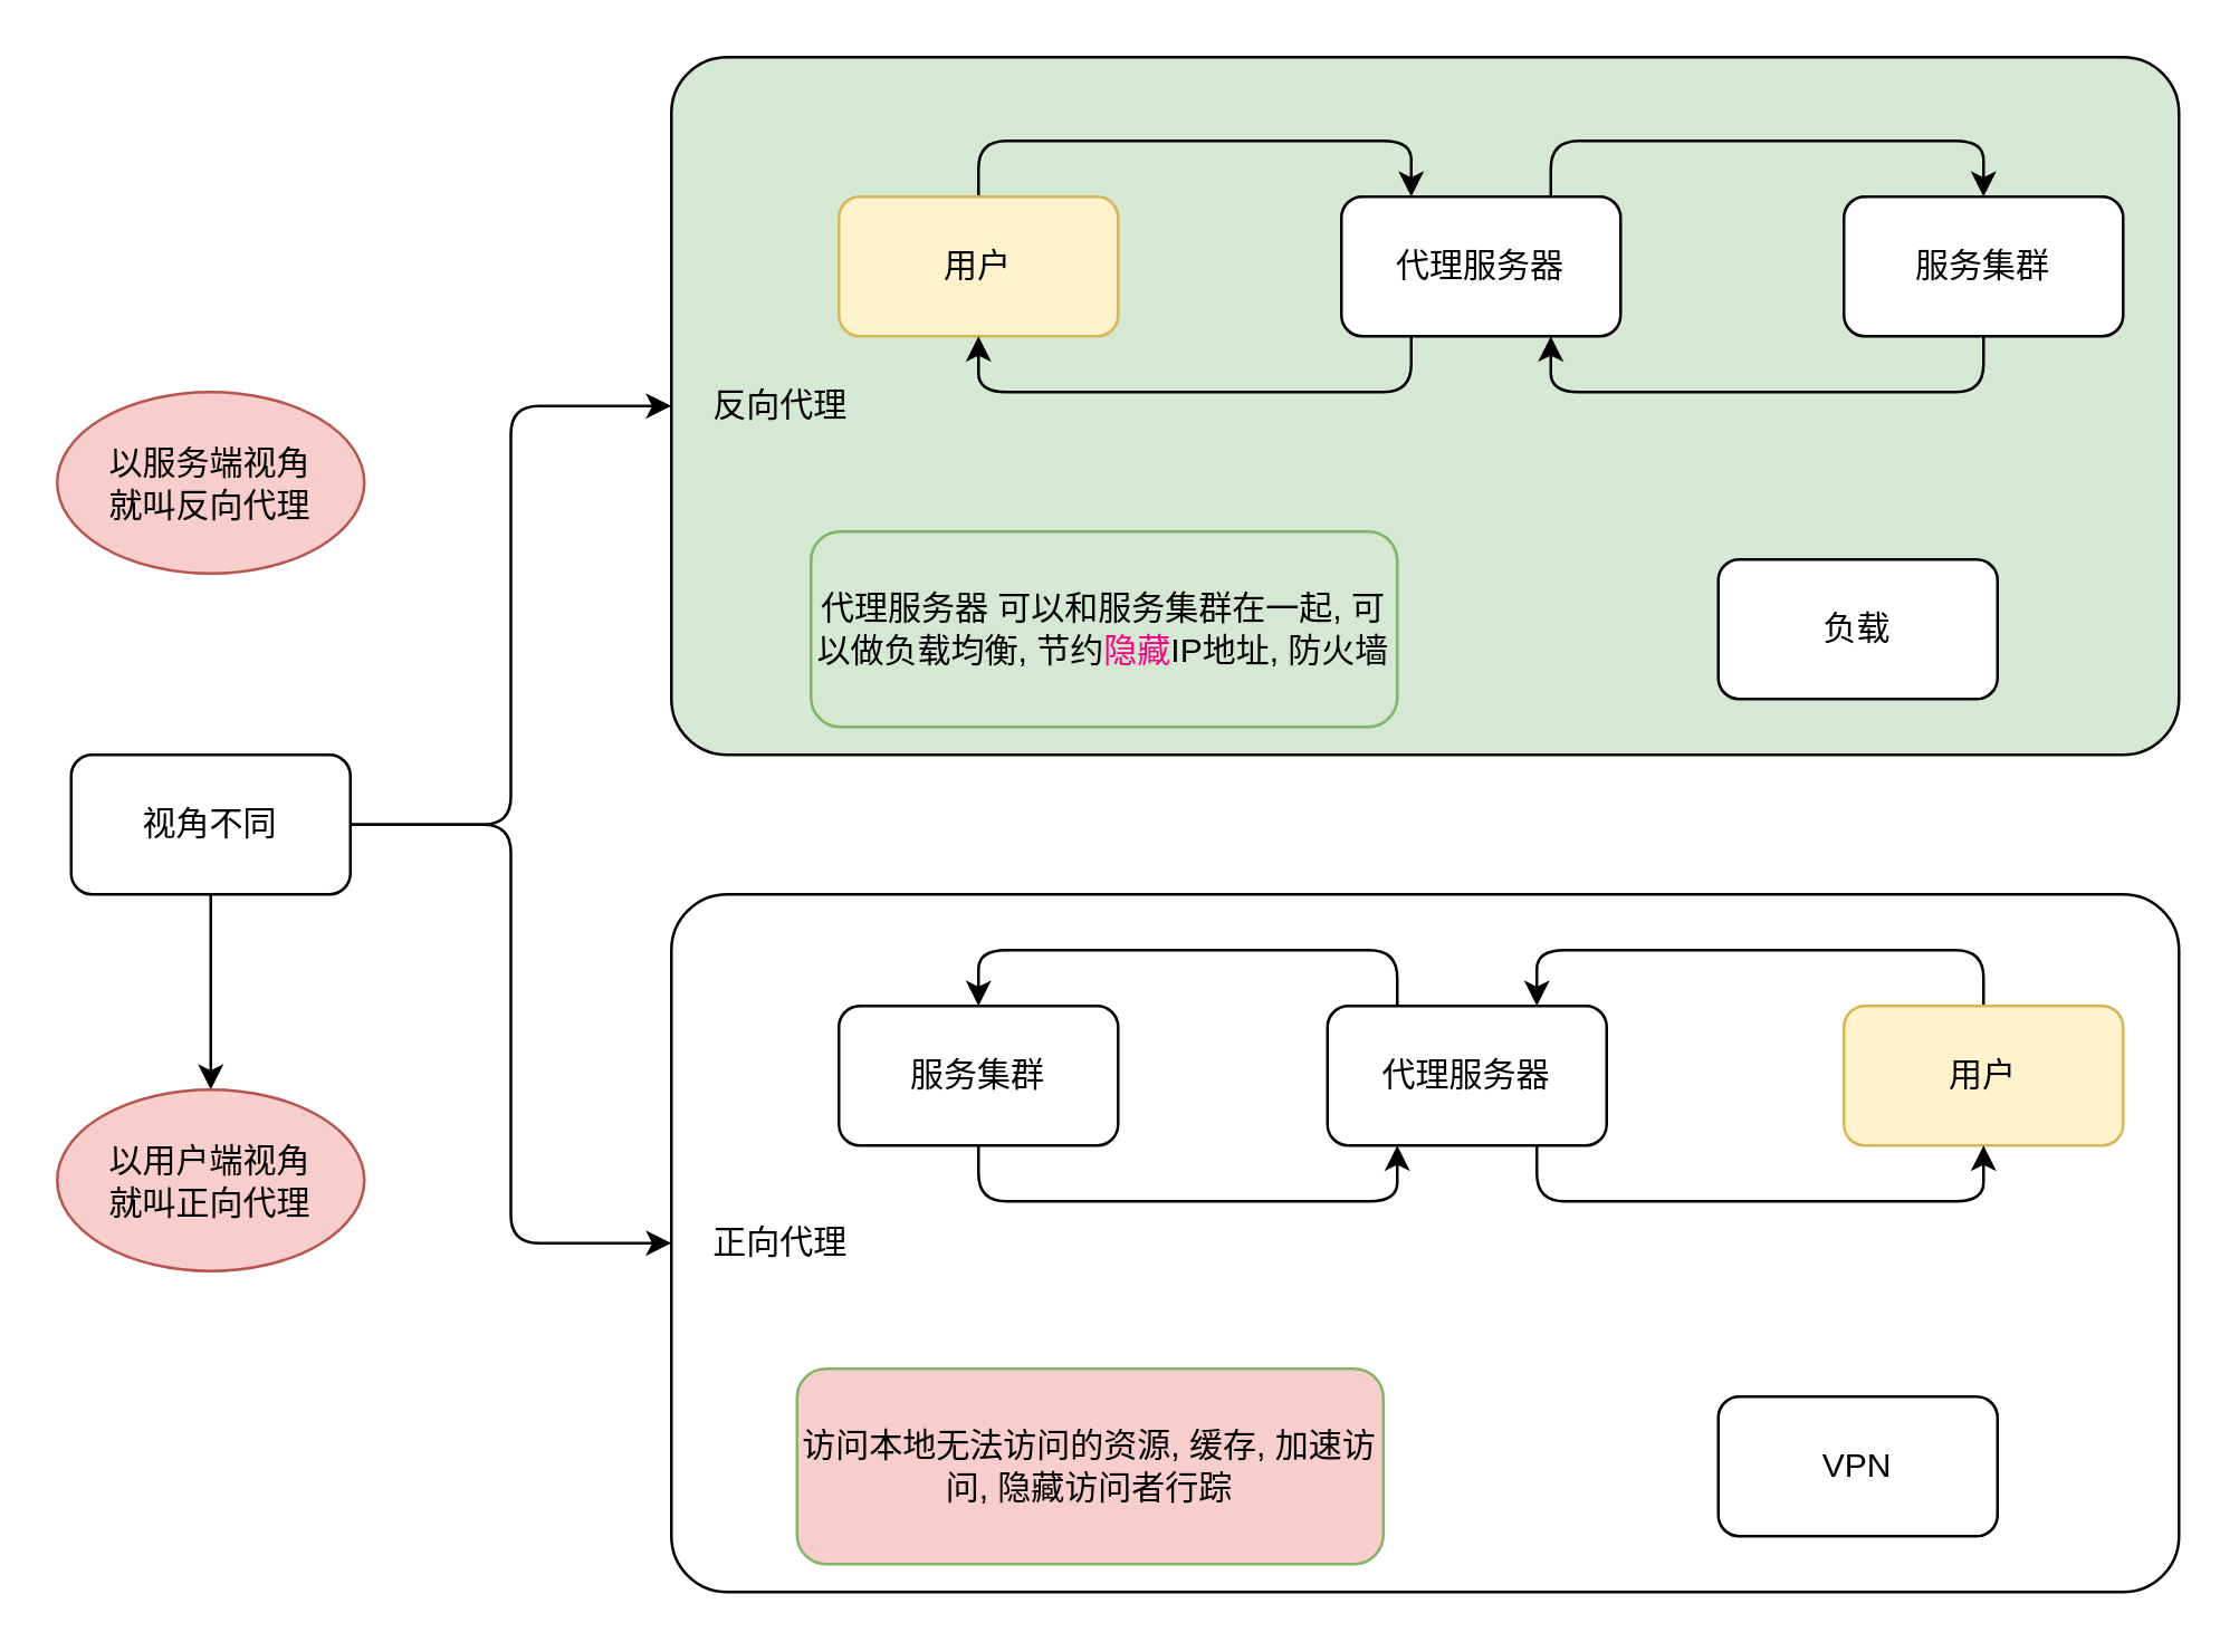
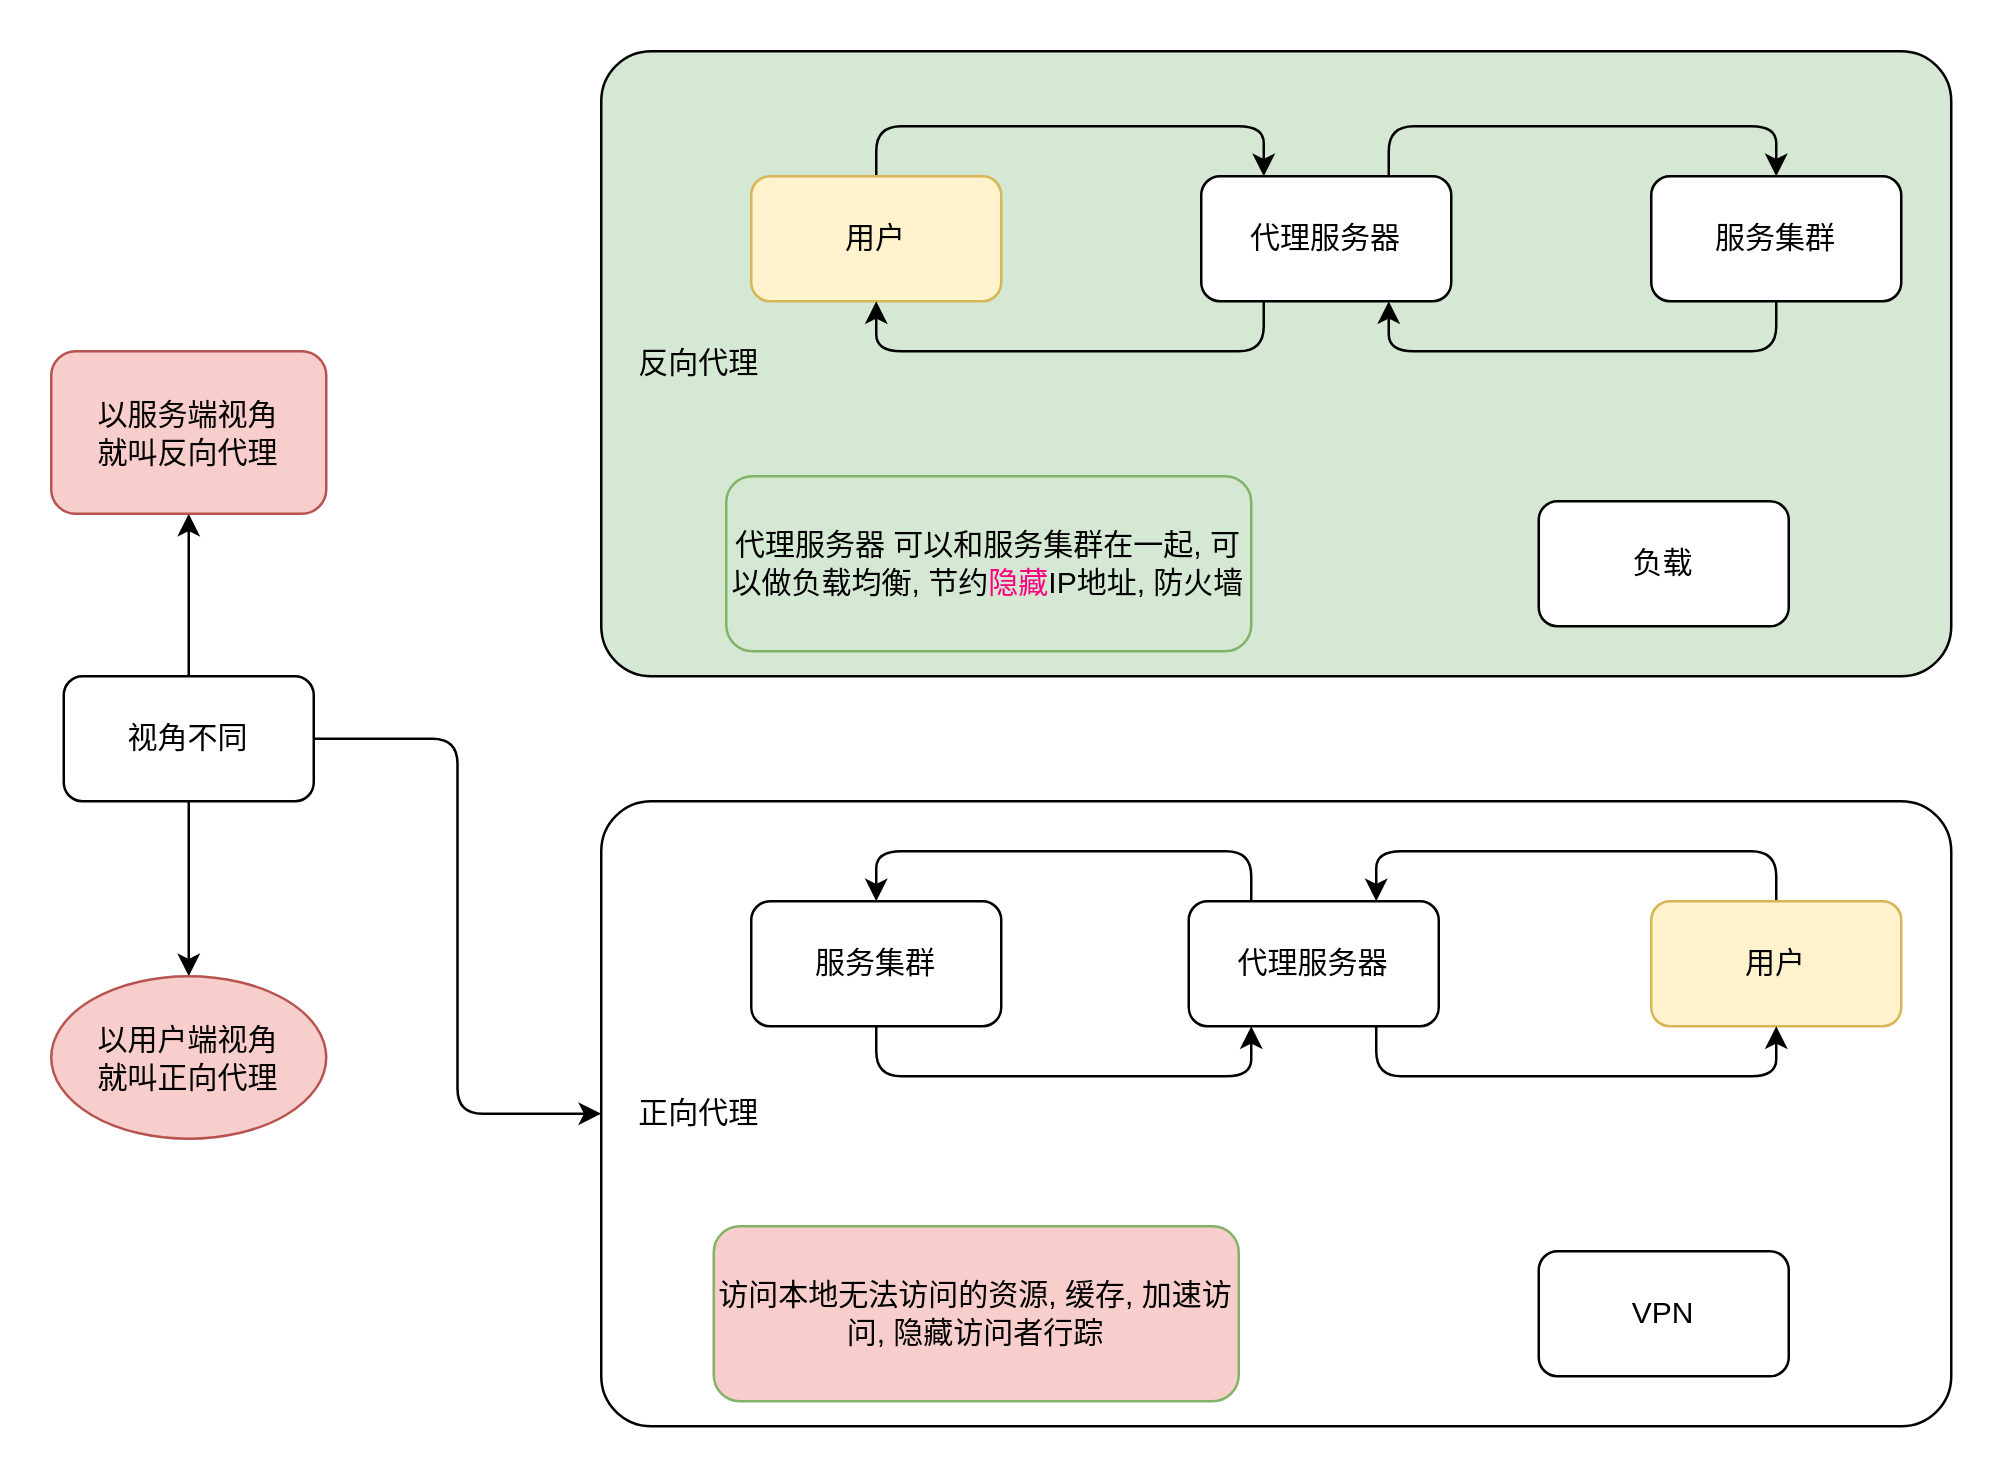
  <mxCell id="0" />
  <mxCell id="1" parent="0" />
  <mxCell id="2" value="&amp;nbsp; &amp;nbsp; 反向代理" style="rounded=1;whiteSpace=wrap;html=1;arcSize=8;align=left;fillColor=#d5e8d4;" parent="1" vertex="1"><mxGeometry x="240" y="20" width="540" height="250" as="geometry" /></mxCell>
  <mxCell id="3" value="" style="edgeStyle=orthogonalEdgeStyle;rounded=1;orthogonalLoop=1;jettySize=auto;html=1;exitX=0.5;exitY=0;exitDx=0;exitDy=0;entryX=0.25;entryY=0;entryDx=0;entryDy=0;" parent="1" source="4" target="7" edge="1"><mxGeometry relative="1" as="geometry" /></mxCell>
  <mxCell id="4" value="用户" style="rounded=1;whiteSpace=wrap;html=1;fillColor=#fff2cc;strokeColor=#d6b656;" parent="1" vertex="1"><mxGeometry x="300" y="70" width="100" height="50" as="geometry" /></mxCell>
  <mxCell id="5" style="edgeStyle=orthogonalEdgeStyle;rounded=1;orthogonalLoop=1;jettySize=auto;html=1;entryX=0.5;entryY=0;entryDx=0;entryDy=0;exitX=0.75;exitY=0;exitDx=0;exitDy=0;" parent="1" source="7" target="9" edge="1"><mxGeometry relative="1" as="geometry" /></mxCell>
  <mxCell id="6" style="edgeStyle=orthogonalEdgeStyle;rounded=1;orthogonalLoop=1;jettySize=auto;html=1;exitX=0.25;exitY=1;exitDx=0;exitDy=0;entryX=0.5;entryY=1;entryDx=0;entryDy=0;" parent="1" source="7" target="4" edge="1"><mxGeometry relative="1" as="geometry" /></mxCell>
  <mxCell id="7" value="代理服务器" style="rounded=1;whiteSpace=wrap;html=1;" parent="1" vertex="1"><mxGeometry x="480" y="70" width="100" height="50" as="geometry" /></mxCell>
  <mxCell id="8" style="edgeStyle=orthogonalEdgeStyle;rounded=1;orthogonalLoop=1;jettySize=auto;html=1;entryX=0.75;entryY=1;entryDx=0;entryDy=0;exitX=0.5;exitY=1;exitDx=0;exitDy=0;" parent="1" source="9" target="7" edge="1"><mxGeometry relative="1" as="geometry" /></mxCell>
  <mxCell id="9" value="服务集群" style="rounded=1;whiteSpace=wrap;html=1;" parent="1" vertex="1"><mxGeometry x="660" y="70" width="100" height="50" as="geometry" /></mxCell>
  <mxCell id="10" value="代理服务器 可以和服务集群在一起, 可以做负载均衡, 节约&lt;font color=&quot;#ff0080&quot;&gt;隐藏&lt;/font&gt;IP地址, 防火墙" style="rounded=1;whiteSpace=wrap;html=1;fillColor=#d5e8d4;strokeColor=#82b366;" parent="1" vertex="1"><mxGeometry x="290" y="190" width="210" height="70" as="geometry" /></mxCell>
  <mxCell id="11" value="&amp;nbsp; &amp;nbsp; 正向代理" style="rounded=1;whiteSpace=wrap;html=1;arcSize=8;align=left;" parent="1" vertex="1"><mxGeometry x="240" y="320" width="540" height="250" as="geometry" /></mxCell>
  <mxCell id="12" value="访问本地无法访问的资源, 缓存, 加速访问, 隐藏访问者行踪" style="rounded=1;whiteSpace=wrap;html=1;fillColor=#f8cecc;strokeColor=#82b366;" parent="1" vertex="1"><mxGeometry x="285" y="490" width="210" height="70" as="geometry" /></mxCell>
  <mxCell id="13" value="" style="edgeStyle=orthogonalEdgeStyle;rounded=1;orthogonalLoop=1;jettySize=auto;html=1;exitX=0.5;exitY=0;exitDx=0;exitDy=0;entryX=0.75;entryY=0;entryDx=0;entryDy=0;" parent="1" source="14" target="17" edge="1"><mxGeometry relative="1" as="geometry" /></mxCell>
  <mxCell id="14" value="用户" style="rounded=1;whiteSpace=wrap;html=1;fillColor=#fff2cc;strokeColor=#d6b656;" parent="1" vertex="1"><mxGeometry x="660" y="360" width="100" height="50" as="geometry" /></mxCell>
  <mxCell id="15" style="edgeStyle=orthogonalEdgeStyle;rounded=1;orthogonalLoop=1;jettySize=auto;html=1;entryX=0.5;entryY=0;entryDx=0;entryDy=0;exitX=0.25;exitY=0;exitDx=0;exitDy=0;" parent="1" source="17" target="19" edge="1"><mxGeometry relative="1" as="geometry" /></mxCell>
  <mxCell id="16" style="edgeStyle=orthogonalEdgeStyle;rounded=1;orthogonalLoop=1;jettySize=auto;html=1;exitX=0.75;exitY=1;exitDx=0;exitDy=0;entryX=0.5;entryY=1;entryDx=0;entryDy=0;" parent="1" source="17" target="14" edge="1"><mxGeometry relative="1" as="geometry" /></mxCell>
  <mxCell id="17" value="代理服务器" style="rounded=1;whiteSpace=wrap;html=1;" parent="1" vertex="1"><mxGeometry x="475" y="360" width="100" height="50" as="geometry" /></mxCell>
  <mxCell id="18" style="edgeStyle=orthogonalEdgeStyle;rounded=1;orthogonalLoop=1;jettySize=auto;html=1;entryX=0.25;entryY=1;entryDx=0;entryDy=0;exitX=0.5;exitY=1;exitDx=0;exitDy=0;" parent="1" source="19" target="17" edge="1"><mxGeometry relative="1" as="geometry" /></mxCell>
  <mxCell id="19" value="服务集群" style="rounded=1;whiteSpace=wrap;html=1;" parent="1" vertex="1"><mxGeometry x="300" y="360" width="100" height="50" as="geometry" /></mxCell>
  <mxCell id="20" value="VPN" style="rounded=1;whiteSpace=wrap;html=1;" vertex="1" parent="1"><mxGeometry x="615" y="500" width="100" height="50" as="geometry" /></mxCell>
- <mxCell id="21" style="edgeStyle=orthogonalEdgeStyle;rounded=1;orthogonalLoop=1;jettySize=auto;html=1;entryX=0;entryY=0.5;entryDx=0;entryDy=0;" edge="1" parent="1" source="24" target="2"><mxGeometry relative="1" as="geometry" /></mxCell>
+ <mxCell id="21" style="edgeStyle=orthogonalEdgeStyle;rounded=1;orthogonalLoop=1;jettySize=auto;html=1;" edge="1" parent="1" source="24" target="25"><mxGeometry relative="1" as="geometry" /></mxCell>
  <mxCell id="22" style="edgeStyle=orthogonalEdgeStyle;rounded=1;orthogonalLoop=1;jettySize=auto;html=1;" edge="1" parent="1" source="24" target="11"><mxGeometry relative="1" as="geometry" /></mxCell>
  <mxCell id="23" value="" style="edgeStyle=orthogonalEdgeStyle;rounded=1;orthogonalLoop=1;jettySize=auto;html=1;entryX=0.5;entryY=0;entryDx=0;entryDy=0;" edge="1" parent="1" source="24" target="26"><mxGeometry relative="1" as="geometry"><mxPoint x="75" y="395" as="targetPoint" /></mxGeometry></mxCell>
  <mxCell id="24" value="视角不同" style="rounded=1;whiteSpace=wrap;html=1;" vertex="1" parent="1"><mxGeometry x="25" y="270" width="100" height="50" as="geometry" /></mxCell>
- <mxCell id="25" value="以服务端视角&lt;br&gt;就叫反向代理" style="ellipse;whiteSpace=wrap;html=1;rounded=1;fillColor=#f8cecc;strokeColor=#b85450;" vertex="1" parent="1"><mxGeometry x="20" y="140" width="110" height="65" as="geometry" /></mxCell>
+ <mxCell id="25" value="以服务端视角&lt;br&gt;就叫反向代理" style="whiteSpace=wrap;html=1;fillColor=#f8cecc;strokeColor=#b85450;rounded=1;" vertex="1" parent="1"><mxGeometry x="20" y="140" width="110" height="65" as="geometry" /></mxCell>
  <mxCell id="26" value="以用户端视角&lt;br&gt;就叫正向代理" style="ellipse;whiteSpace=wrap;html=1;rounded=1;fillColor=#f8cecc;strokeColor=#b85450;" vertex="1" parent="1"><mxGeometry x="20" y="390" width="110" height="65" as="geometry" /></mxCell>
  <mxCell id="27" value="负载" style="rounded=1;whiteSpace=wrap;html=1;" vertex="1" parent="1"><mxGeometry x="615" y="200" width="100" height="50" as="geometry" /></mxCell>
